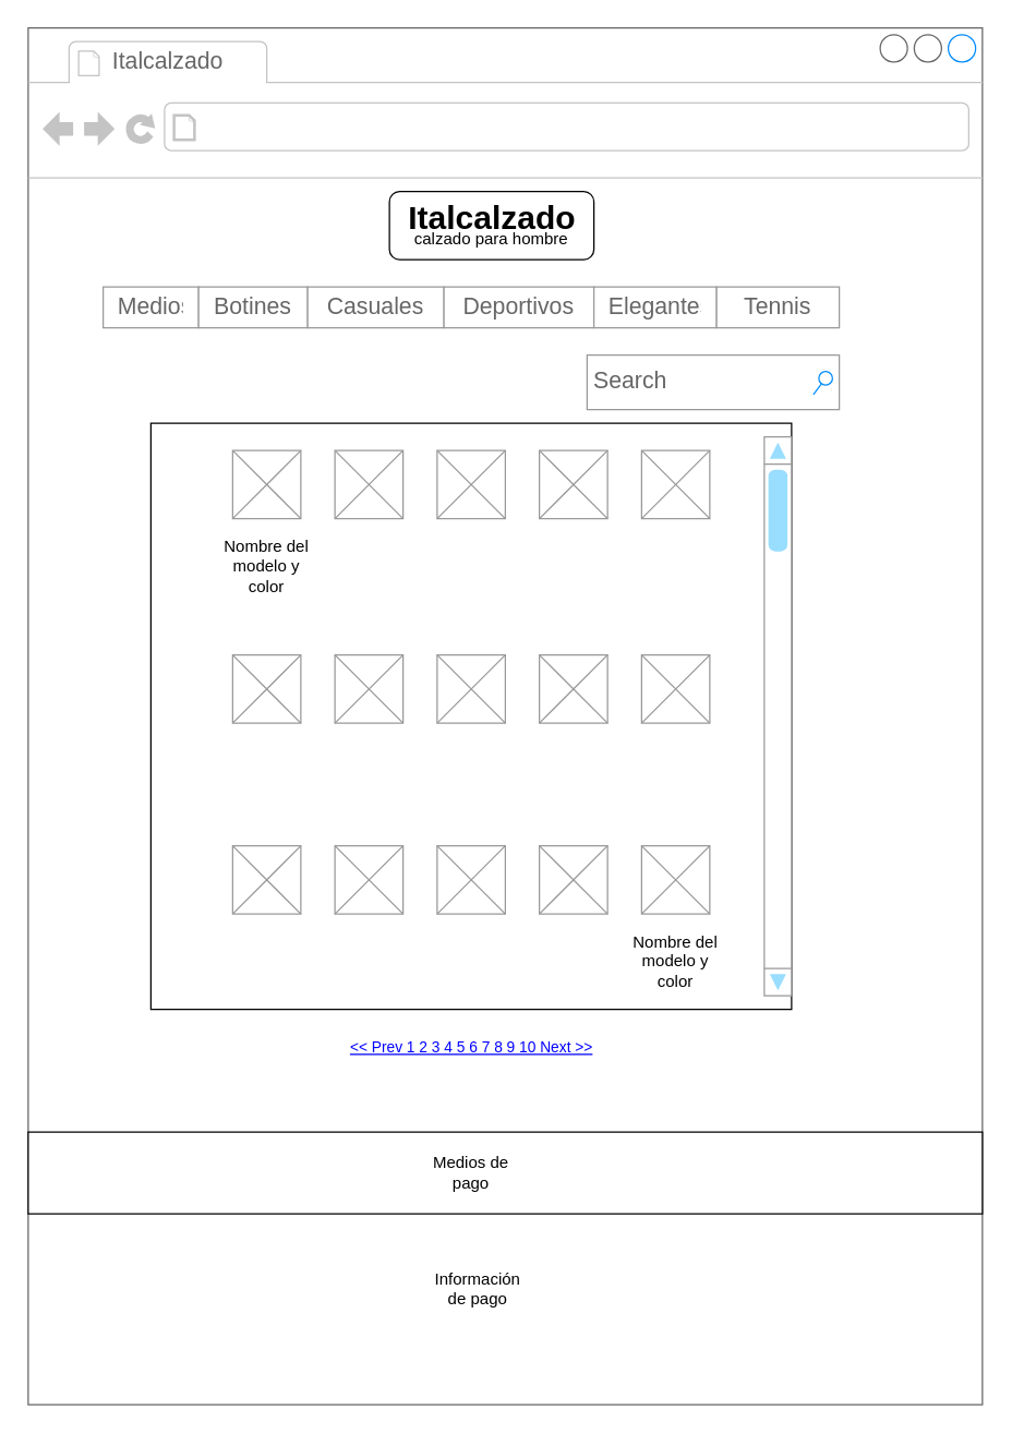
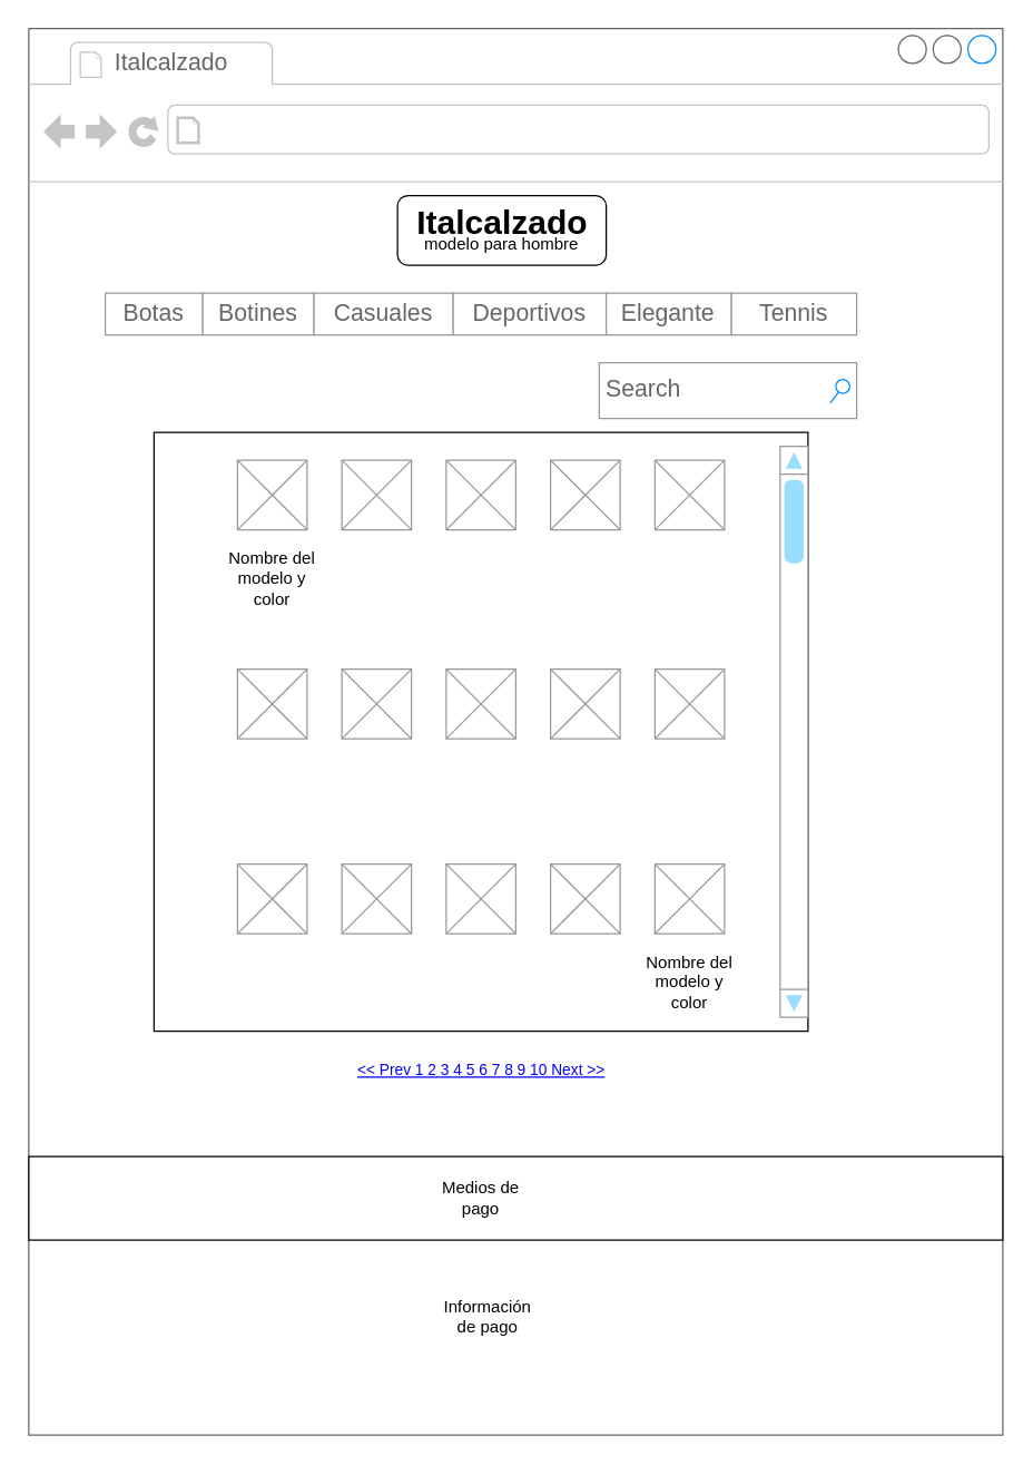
  <mxCell id="0" />
  <mxCell id="1" parent="0" />
  <mxCell id="2" value="" style="strokeWidth=1;shadow=0;dashed=0;align=center;html=1;shape=mxgraph.mockup.containers.browserWindow;rSize=0;strokeColor=#666666;strokeColor2=#008cff;strokeColor3=#c4c4c4;mainText=,;recursiveResize=0;" vertex="1" parent="1"><mxGeometry x="20" y="20" width="700" height="1010" as="geometry" /></mxCell>
  <mxCell id="3" value="Italcalzado" style="strokeWidth=1;shadow=0;dashed=0;align=center;html=1;shape=mxgraph.mockup.containers.anchor;fontSize=17;fontColor=#666666;align=left;whiteSpace=wrap;" vertex="1" parent="2"><mxGeometry x="60" y="12" width="110" height="26" as="geometry" /></mxCell>
  <mxCell id="4" value="" style="swimlane;shape=mxgraph.bootstrap.anchor;strokeColor=#999999;fillColor=#ffffff;fontColor=#666666;childLayout=stackLayout;horizontal=0;startSize=0;horizontalStack=1;resizeParent=1;resizeParentMax=0;resizeLast=0;collapsible=0;marginBottom=0;whiteSpace=wrap;html=1;" vertex="1" parent="2"><mxGeometry x="55" y="190" width="540" height="30" as="geometry" /></mxCell>
- <mxCell id="5" value="Medios" style="text;strokeColor=inherit;align=center;verticalAlign=middle;spacingLeft=10;spacingRight=10;overflow=hidden;points=[[0,0.5],[1,0.5]];portConstraint=eastwest;rotatable=0;whiteSpace=wrap;html=1;fillColor=inherit;fontColor=inherit;fontSize=17;labelBackgroundColor=light-dark(#FFFFFF,#3333FF);" vertex="1" parent="4"><mxGeometry width="70" height="30" as="geometry" /></mxCell>
+ <mxCell id="5" value="Botas" style="text;strokeColor=inherit;align=center;verticalAlign=middle;spacingLeft=10;spacingRight=10;overflow=hidden;points=[[0,0.5],[1,0.5]];portConstraint=eastwest;rotatable=0;whiteSpace=wrap;html=1;fillColor=inherit;fontColor=inherit;fontSize=17;labelBackgroundColor=light-dark(#FFFFFF,#3333FF);" vertex="1" parent="4"><mxGeometry width="70" height="30" as="geometry" /></mxCell>
  <mxCell id="6" value="Botines" style="text;strokeColor=inherit;align=center;verticalAlign=middle;spacingLeft=10;spacingRight=10;overflow=hidden;points=[[0,0.5],[1,0.5]];portConstraint=eastwest;rotatable=0;whiteSpace=wrap;html=1;fillColor=inherit;fontColor=inherit;fontSize=17;" vertex="1" parent="4"><mxGeometry x="70" width="80" height="30" as="geometry" /></mxCell>
  <mxCell id="7" value="Casuales" style="text;strokeColor=inherit;align=center;verticalAlign=middle;spacingLeft=10;spacingRight=10;overflow=hidden;points=[[0,0.5],[1,0.5]];portConstraint=eastwest;rotatable=0;whiteSpace=wrap;html=1;fillColor=inherit;fontColor=inherit;fontSize=17;" vertex="1" parent="4"><mxGeometry x="150" width="100" height="30" as="geometry" /></mxCell>
  <mxCell id="8" value="Deportivos" style="text;strokeColor=inherit;align=center;verticalAlign=middle;spacingLeft=10;spacingRight=10;overflow=hidden;points=[[0,0.5],[1,0.5]];portConstraint=eastwest;rotatable=0;whiteSpace=wrap;html=1;fillColor=inherit;fontColor=inherit;fontSize=17;" vertex="1" parent="4"><mxGeometry x="250" width="110" height="30" as="geometry" /></mxCell>
  <mxCell id="9" value="Elegantes" style="text;strokeColor=inherit;align=center;verticalAlign=middle;spacingLeft=10;spacingRight=10;overflow=hidden;points=[[0,0.5],[1,0.5]];portConstraint=eastwest;rotatable=0;whiteSpace=wrap;html=1;fillColor=inherit;fontColor=inherit;fontSize=17;" vertex="1" parent="4"><mxGeometry x="360" width="90" height="30" as="geometry" /></mxCell>
  <mxCell id="10" value="Tennis" style="text;strokeColor=inherit;align=center;verticalAlign=middle;spacingLeft=10;spacingRight=10;overflow=hidden;points=[[0,0.5],[1,0.5]];portConstraint=eastwest;rotatable=0;whiteSpace=wrap;html=1;fillColor=inherit;fontColor=inherit;fontSize=17;" vertex="1" parent="4"><mxGeometry x="450" width="90" height="30" as="geometry" /></mxCell>
  <mxCell id="11" value="Search" style="strokeWidth=1;shadow=0;dashed=0;align=center;html=1;shape=mxgraph.mockup.forms.searchBox;strokeColor=#999999;mainText=;strokeColor2=#008cff;fontColor=#666666;fontSize=17;align=left;spacingLeft=3;whiteSpace=wrap;" vertex="1" parent="2"><mxGeometry x="410" y="240" width="185" height="40" as="geometry" /></mxCell>
  <mxCell id="12" value="" style="rounded=1;whiteSpace=wrap;html=1;" vertex="1" parent="2"><mxGeometry x="265" y="120" width="150" height="50" as="geometry" /></mxCell>
  <mxCell id="13" value="Italcalzado" style="text;strokeColor=none;fillColor=none;html=1;fontSize=24;fontStyle=1;verticalAlign=middle;align=center;" vertex="1" parent="2"><mxGeometry x="290" y="120" width="100" height="40" as="geometry" /></mxCell>
- <mxCell id="14" value="calzado para hombre" style="text;html=1;align=center;verticalAlign=middle;whiteSpace=wrap;rounded=0;" vertex="1" parent="2"><mxGeometry x="280" y="140" width="120" height="30" as="geometry" /></mxCell>
+ <mxCell id="14" value="modelo para hombre" style="text;html=1;align=center;verticalAlign=middle;whiteSpace=wrap;rounded=0;" vertex="1" parent="2"><mxGeometry x="280" y="140" width="120" height="30" as="geometry" /></mxCell>
  <mxCell id="15" value="&amp;lt;&amp;lt; Prev 1 2 3 4 5 6 7 8 9 10 Next &amp;gt;&amp;gt;" style="strokeWidth=1;shadow=0;dashed=0;align=center;html=1;shape=mxgraph.mockup.navigation.pagination;linkText=;fontSize=11;fontColor=#0000ff;fontStyle=4;" vertex="1" parent="2"><mxGeometry x="190" y="740" width="270" height="15" as="geometry" /></mxCell>
  <mxCell id="16" value="" style="rounded=0;whiteSpace=wrap;html=1;" vertex="1" parent="2"><mxGeometry y="810" width="700" height="60" as="geometry" /></mxCell>
  <mxCell id="17" value="Medios de pago" style="text;html=1;align=center;verticalAlign=middle;whiteSpace=wrap;rounded=0;" vertex="1" parent="2"><mxGeometry x="290" y="825" width="70" height="30" as="geometry" /></mxCell>
  <mxCell id="18" value="Información de pago" style="text;html=1;align=center;verticalAlign=middle;whiteSpace=wrap;rounded=0;" vertex="1" parent="2"><mxGeometry x="290" y="910" width="80" height="30" as="geometry" /></mxCell>
  <mxCell id="19" value="" style="rounded=0;whiteSpace=wrap;html=1;" vertex="1" parent="1"><mxGeometry x="110" y="310" width="470" height="430" as="geometry" /></mxCell>
  <mxCell id="20" value="" style="verticalLabelPosition=bottom;shadow=0;dashed=0;align=center;html=1;verticalAlign=top;strokeWidth=1;shape=mxgraph.mockup.graphics.simpleIcon;strokeColor=#999999;fillColor=#ffffff;" vertex="1" parent="1"><mxGeometry x="245" y="330" width="50" height="50" as="geometry" /></mxCell>
  <mxCell id="21" value="" style="verticalLabelPosition=bottom;shadow=0;dashed=0;align=center;html=1;verticalAlign=top;strokeWidth=1;shape=mxgraph.mockup.graphics.simpleIcon;strokeColor=#999999;fillColor=#ffffff;" vertex="1" parent="1"><mxGeometry x="320" y="330" width="50" height="50" as="geometry" /></mxCell>
  <mxCell id="22" value="" style="verticalLabelPosition=bottom;shadow=0;dashed=0;align=center;html=1;verticalAlign=top;strokeWidth=1;shape=mxgraph.mockup.graphics.simpleIcon;strokeColor=#999999;fillColor=#ffffff;" vertex="1" parent="1"><mxGeometry x="395" y="330" width="50" height="50" as="geometry" /></mxCell>
  <mxCell id="23" value="" style="verticalLabelPosition=bottom;shadow=0;dashed=0;align=center;html=1;verticalAlign=top;strokeWidth=1;shape=mxgraph.mockup.graphics.simpleIcon;strokeColor=#999999;fillColor=#ffffff;" vertex="1" parent="1"><mxGeometry x="245" y="480" width="50" height="50" as="geometry" /></mxCell>
  <mxCell id="24" value="" style="verticalLabelPosition=bottom;shadow=0;dashed=0;align=center;html=1;verticalAlign=top;strokeWidth=1;shape=mxgraph.mockup.graphics.simpleIcon;strokeColor=#999999;fillColor=#ffffff;" vertex="1" parent="1"><mxGeometry x="320" y="480" width="50" height="50" as="geometry" /></mxCell>
  <mxCell id="25" value="" style="verticalLabelPosition=bottom;shadow=0;dashed=0;align=center;html=1;verticalAlign=top;strokeWidth=1;shape=mxgraph.mockup.graphics.simpleIcon;strokeColor=#999999;fillColor=#ffffff;" vertex="1" parent="1"><mxGeometry x="395" y="480" width="50" height="50" as="geometry" /></mxCell>
  <mxCell id="26" value="" style="verticalLabelPosition=bottom;shadow=0;dashed=0;align=center;html=1;verticalAlign=top;strokeWidth=1;shape=mxgraph.mockup.graphics.simpleIcon;strokeColor=#999999;fillColor=#ffffff;" vertex="1" parent="1"><mxGeometry x="245" y="620" width="50" height="50" as="geometry" /></mxCell>
  <mxCell id="27" value="" style="verticalLabelPosition=bottom;shadow=0;dashed=0;align=center;html=1;verticalAlign=top;strokeWidth=1;shape=mxgraph.mockup.graphics.simpleIcon;strokeColor=#999999;fillColor=#ffffff;" vertex="1" parent="1"><mxGeometry x="320" y="620" width="50" height="50" as="geometry" /></mxCell>
  <mxCell id="28" value="" style="verticalLabelPosition=bottom;shadow=0;dashed=0;align=center;html=1;verticalAlign=top;strokeWidth=1;shape=mxgraph.mockup.graphics.simpleIcon;strokeColor=#999999;fillColor=#ffffff;" vertex="1" parent="1"><mxGeometry x="395" y="620" width="50" height="50" as="geometry" /></mxCell>
  <mxCell id="29" value="" style="verticalLabelPosition=bottom;shadow=0;dashed=0;align=center;html=1;verticalAlign=top;strokeWidth=1;shape=mxgraph.mockup.graphics.simpleIcon;strokeColor=#999999;" vertex="1" parent="1"><mxGeometry x="170" y="330" width="50" height="50" as="geometry" /></mxCell>
  <mxCell id="30" value="" style="verticalLabelPosition=bottom;shadow=0;dashed=0;align=center;html=1;verticalAlign=top;strokeWidth=1;shape=mxgraph.mockup.graphics.simpleIcon;strokeColor=#999999;" vertex="1" parent="1"><mxGeometry x="170" y="480" width="50" height="50" as="geometry" /></mxCell>
  <mxCell id="31" value="" style="verticalLabelPosition=bottom;shadow=0;dashed=0;align=center;html=1;verticalAlign=top;strokeWidth=1;shape=mxgraph.mockup.graphics.simpleIcon;strokeColor=#999999;" vertex="1" parent="1"><mxGeometry x="170" y="620" width="50" height="50" as="geometry" /></mxCell>
  <mxCell id="32" value="" style="verticalLabelPosition=bottom;shadow=0;dashed=0;align=center;html=1;verticalAlign=top;strokeWidth=1;shape=mxgraph.mockup.graphics.simpleIcon;strokeColor=#999999;" vertex="1" parent="1"><mxGeometry x="470" y="330" width="50" height="50" as="geometry" /></mxCell>
  <mxCell id="33" value="" style="verticalLabelPosition=bottom;shadow=0;dashed=0;align=center;html=1;verticalAlign=top;strokeWidth=1;shape=mxgraph.mockup.graphics.simpleIcon;strokeColor=#999999;" vertex="1" parent="1"><mxGeometry x="470" y="480" width="50" height="50" as="geometry" /></mxCell>
  <mxCell id="34" value="" style="verticalLabelPosition=bottom;shadow=0;dashed=0;align=center;html=1;verticalAlign=top;strokeWidth=1;shape=mxgraph.mockup.graphics.simpleIcon;strokeColor=#999999;" vertex="1" parent="1"><mxGeometry x="470" y="620" width="50" height="50" as="geometry" /></mxCell>
  <mxCell id="35" value="Nombre del modelo y color" style="text;html=1;align=center;verticalAlign=middle;whiteSpace=wrap;rounded=0;" vertex="1" parent="1"><mxGeometry x="160" y="400" width="70" height="30" as="geometry" /></mxCell>
  <mxCell id="36" value="Nombre del modelo y color" style="text;html=1;align=center;verticalAlign=middle;whiteSpace=wrap;rounded=0;" vertex="1" parent="1"><mxGeometry x="460" y="690" width="70" height="30" as="geometry" /></mxCell>
  <mxCell id="37" value="" style="verticalLabelPosition=bottom;shadow=0;dashed=0;align=center;html=1;verticalAlign=top;strokeWidth=1;shape=mxgraph.mockup.navigation.scrollBar;strokeColor=#999999;barPos=98.707;fillColor2=#99ddff;strokeColor2=none;direction=north;" vertex="1" parent="1"><mxGeometry x="560" y="320" width="20" height="410" as="geometry" /></mxCell>
